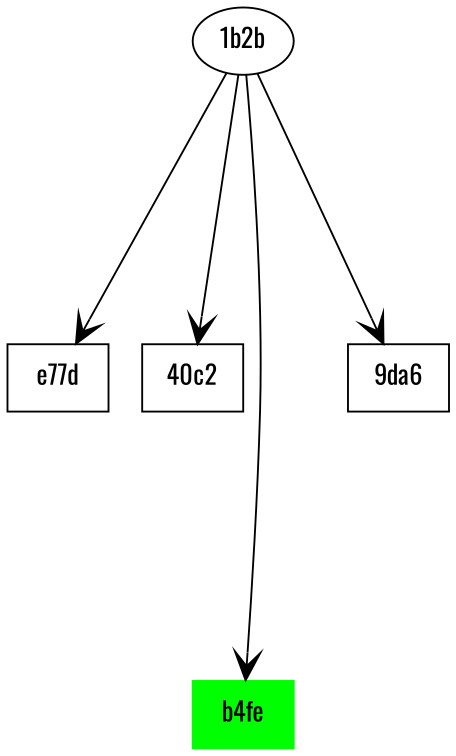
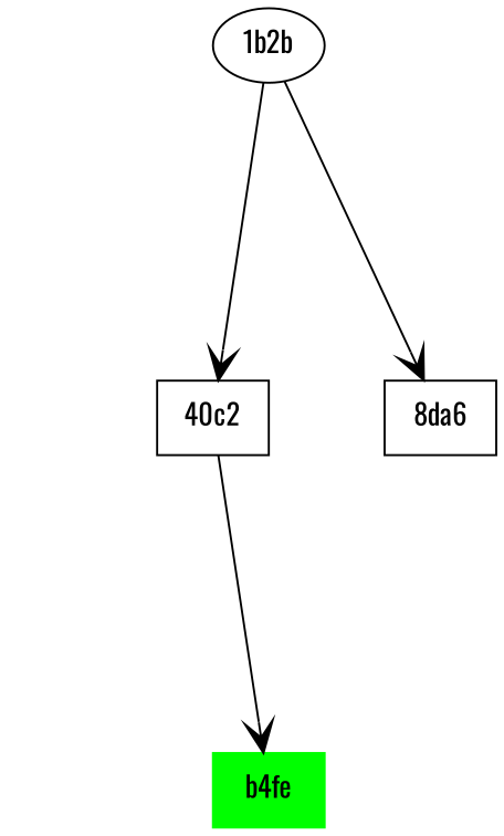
  digraph {
    fontname=Oswald
    ranksep=2
    node [fontname=Oswald shape=box]
    edge [arrowhead=vee arrowsize=1.5 fontname=Oswald]
-   n1 [label=e77d]
    n2 [label="1b2b" shape=""]
    n3 [label="40c2"]
    n4 [color=green fillcolor=green label=b4fe style=filled]
-   n5 [label="9da6"]
-   n2 -> n1
+   n5 [label="8da6"]
    n2 -> n3
-   n2 -> n4
+   n3 -> n4
    n2 -> n5
  }
